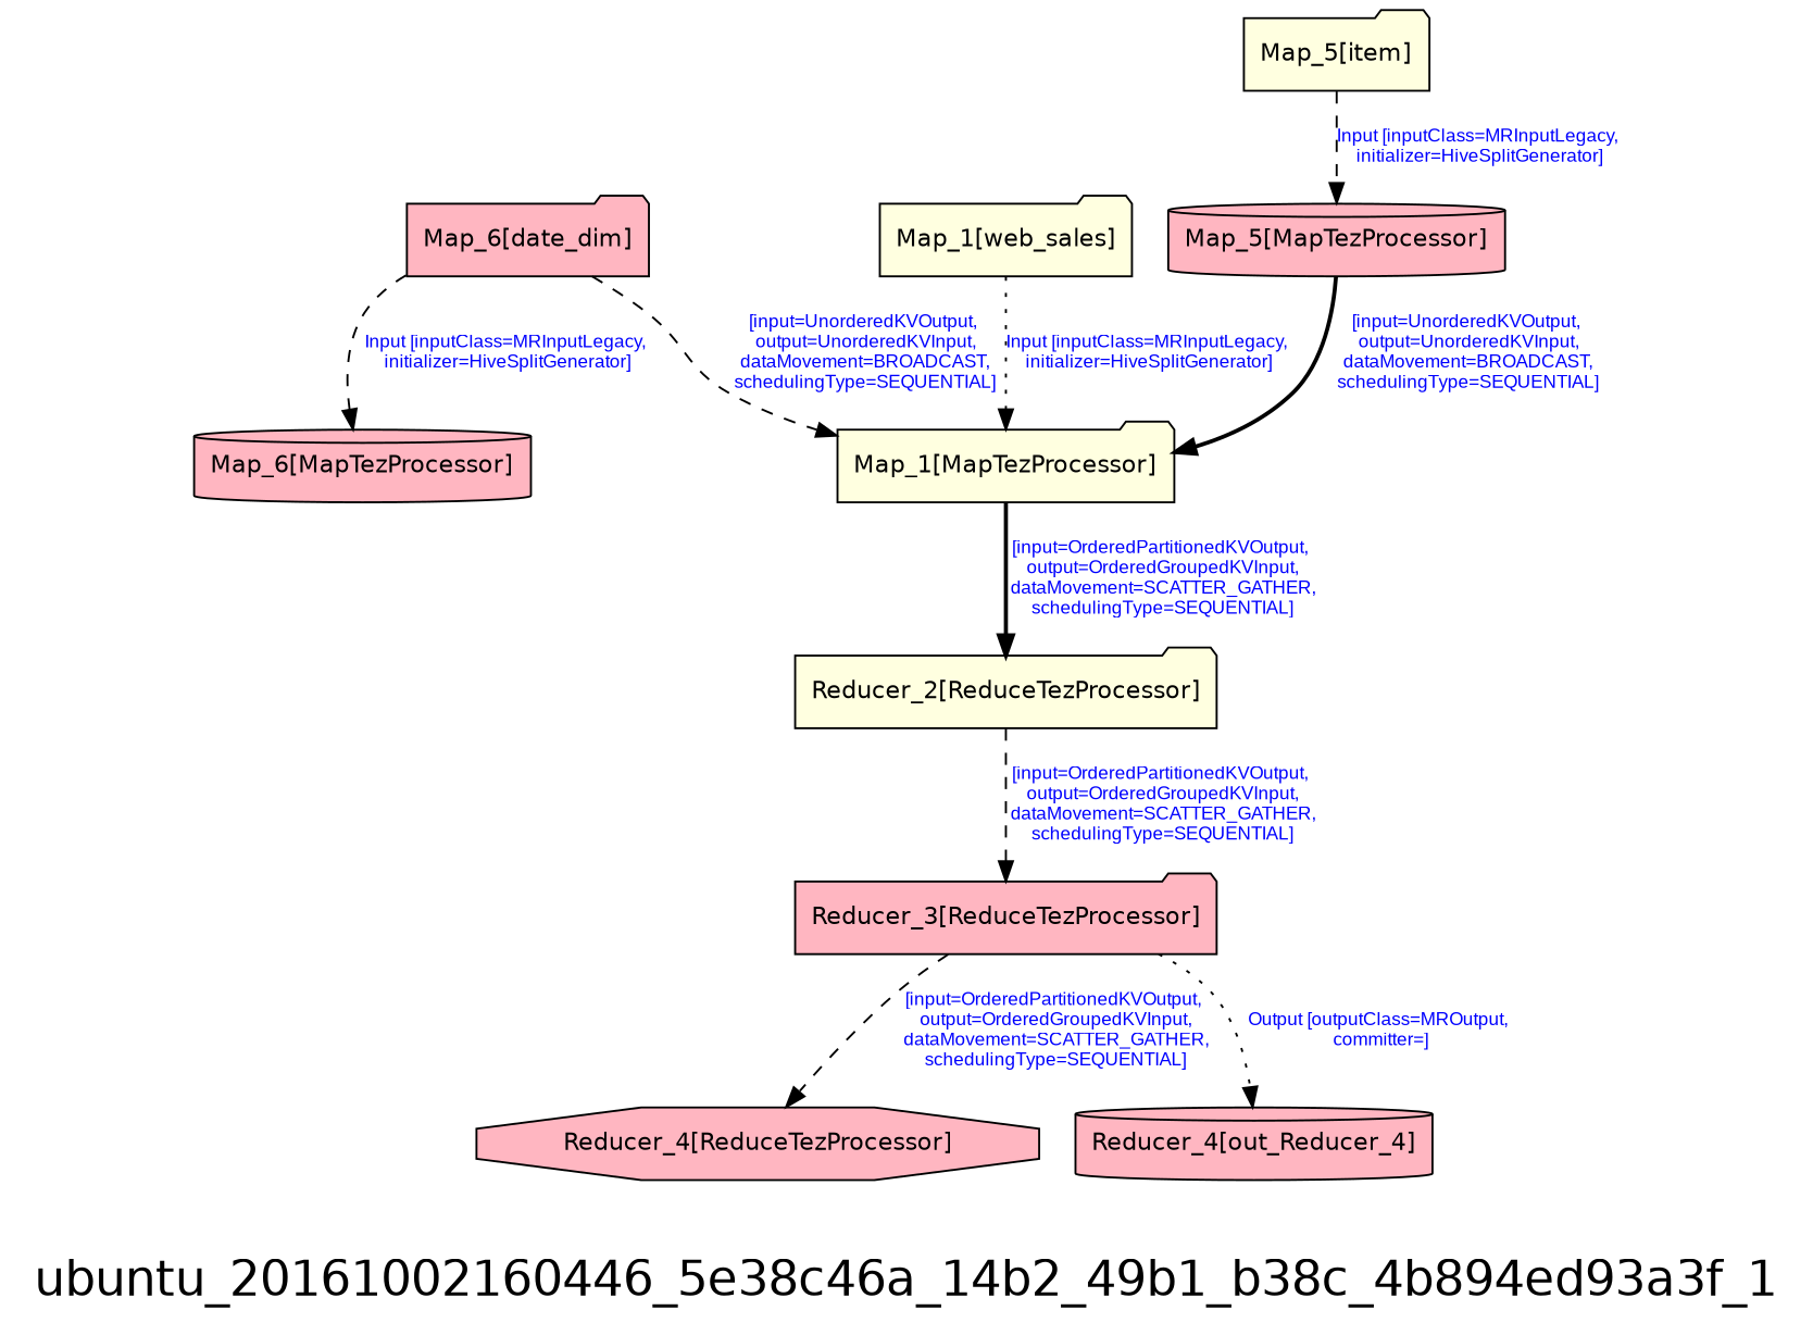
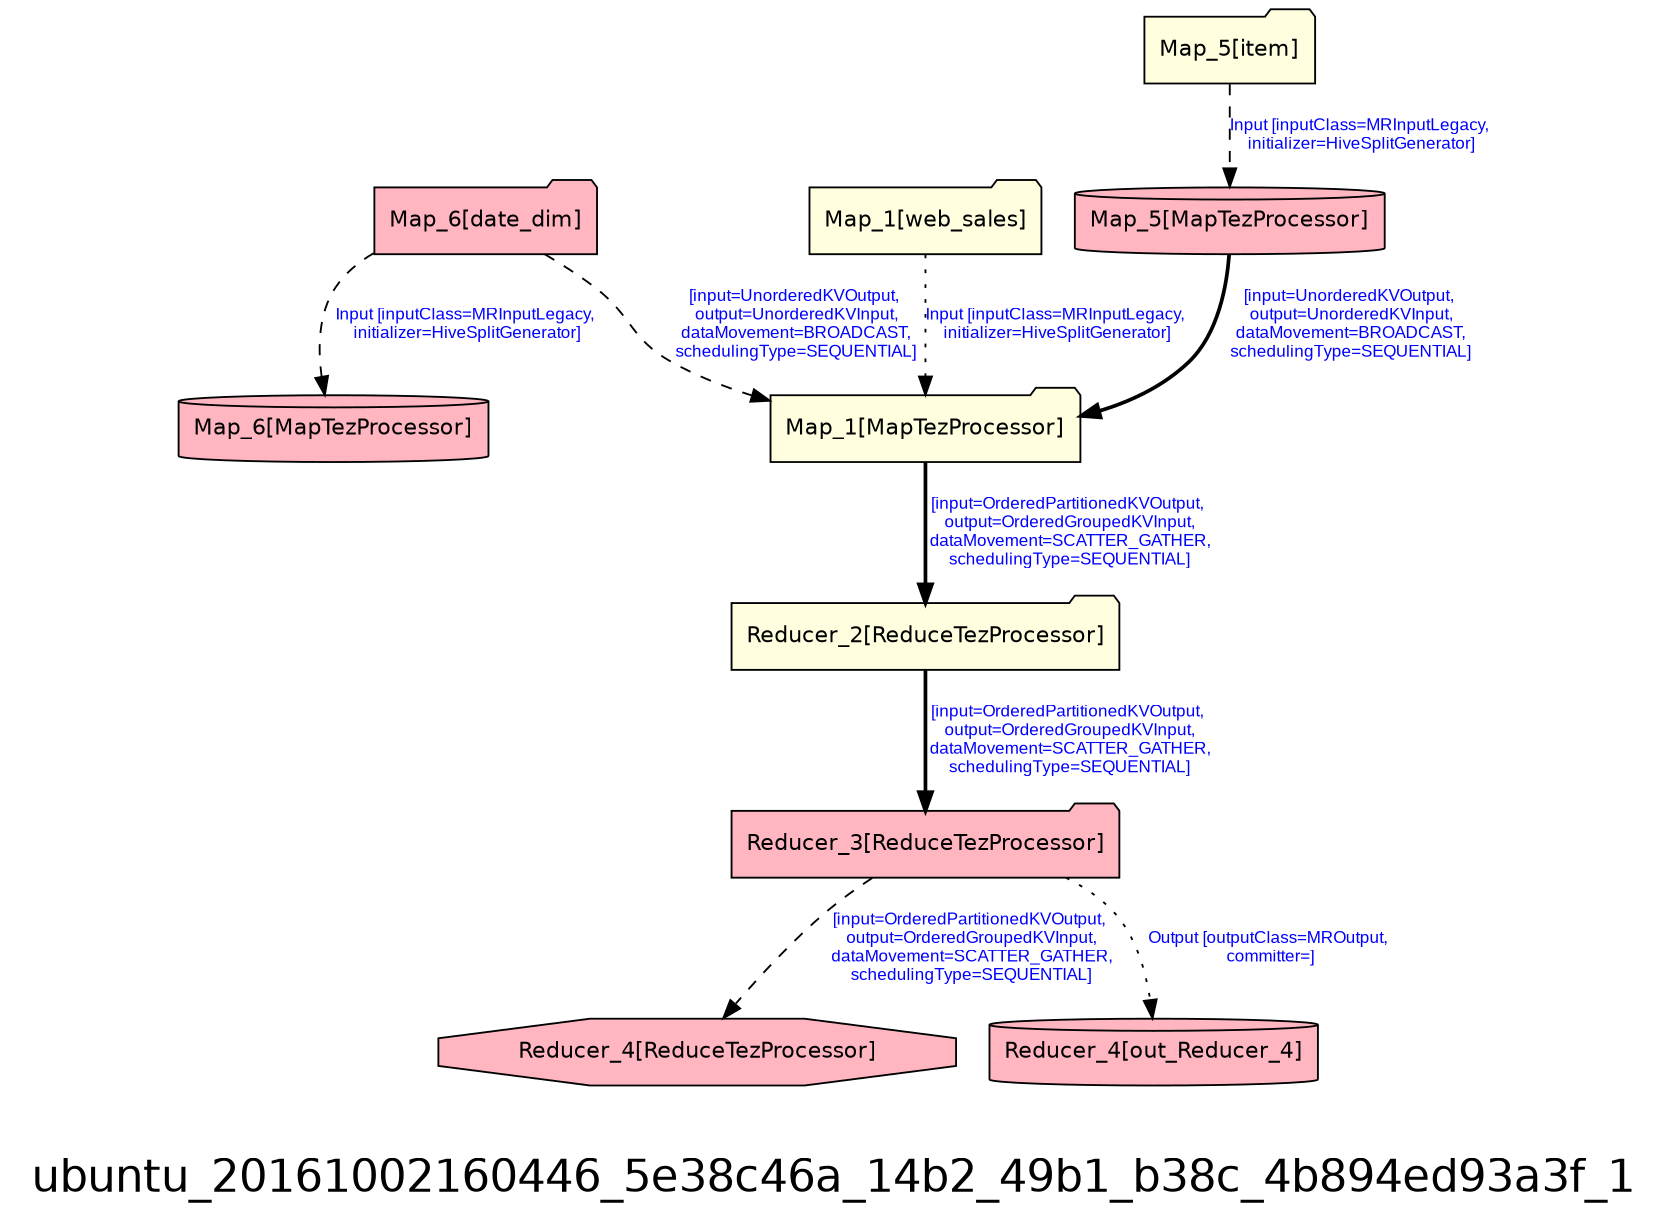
  digraph {
    fontname=Helvetica
    fontsize=24
    label=ubuntu_20161002160446_5e38c46a_14b2_49b1_b38c_4b894ed93a3f_1
    node [fillcolor=lightpink fontname=Helvetica fontsize=12 shape=folder style=filled]
    edge [fontcolor=blue fontname=Arial fontsize=9 style=dashed]
    n1 [label="Map_6[date_dim]"]
    n2 [label="Map_6[MapTezProcessor]" shape=cylinder]
    n3 [fillcolor=lightyellow label="Map_1[MapTezProcessor]"]
    n4 [fillcolor=lightyellow label="Reducer_2[ReduceTezProcessor]"]
    n5 [label="Reducer_3[ReduceTezProcessor]"]
    n6 [label="Reducer_4[ReduceTezProcessor]" shape=octagon]
    n7 [label="Reducer_4[out_Reducer_4]" shape=cylinder]
    n8 [fillcolor=lightyellow label="Map_1[web_sales]"]
    n9 [fillcolor=lightyellow label="Map_5[item]"]
    n10 [label="Map_5[MapTezProcessor]" shape=cylinder]
    n1 -> n2 [label="Input [inputClass=MRInputLegacy,\n initializer=HiveSplitGenerator]"]
    n1 -> n3 [label="[input=UnorderedKVOutput,\n output=UnorderedKVInput,\n dataMovement=BROADCAST,\n schedulingType=SEQUENTIAL]"]
    n3 -> n4 [label="[input=OrderedPartitionedKVOutput,\n output=OrderedGroupedKVInput,\n dataMovement=SCATTER_GATHER,\n schedulingType=SEQUENTIAL]" style=bold]
-   n4 -> n5 [label="[input=OrderedPartitionedKVOutput,\n output=OrderedGroupedKVInput,\n dataMovement=SCATTER_GATHER,\n schedulingType=SEQUENTIAL]"]
+   n4 -> n5 [label="[input=OrderedPartitionedKVOutput,\n output=OrderedGroupedKVInput,\n dataMovement=SCATTER_GATHER,\n schedulingType=SEQUENTIAL]" style=bold]
    n5 -> n6 [label="[input=OrderedPartitionedKVOutput,\n output=OrderedGroupedKVInput,\n dataMovement=SCATTER_GATHER,\n schedulingType=SEQUENTIAL]"]
    n5 -> n7 [label="Output [outputClass=MROutput,\n committer=]" style=dotted]
    n8 -> n3 [label="Input [inputClass=MRInputLegacy,\n initializer=HiveSplitGenerator]" style=dotted]
    n9 -> n10 [label="Input [inputClass=MRInputLegacy,\n initializer=HiveSplitGenerator]"]
    n10 -> n3 [label="[input=UnorderedKVOutput,\n output=UnorderedKVInput,\n dataMovement=BROADCAST,\n schedulingType=SEQUENTIAL]" style=bold]
  }
